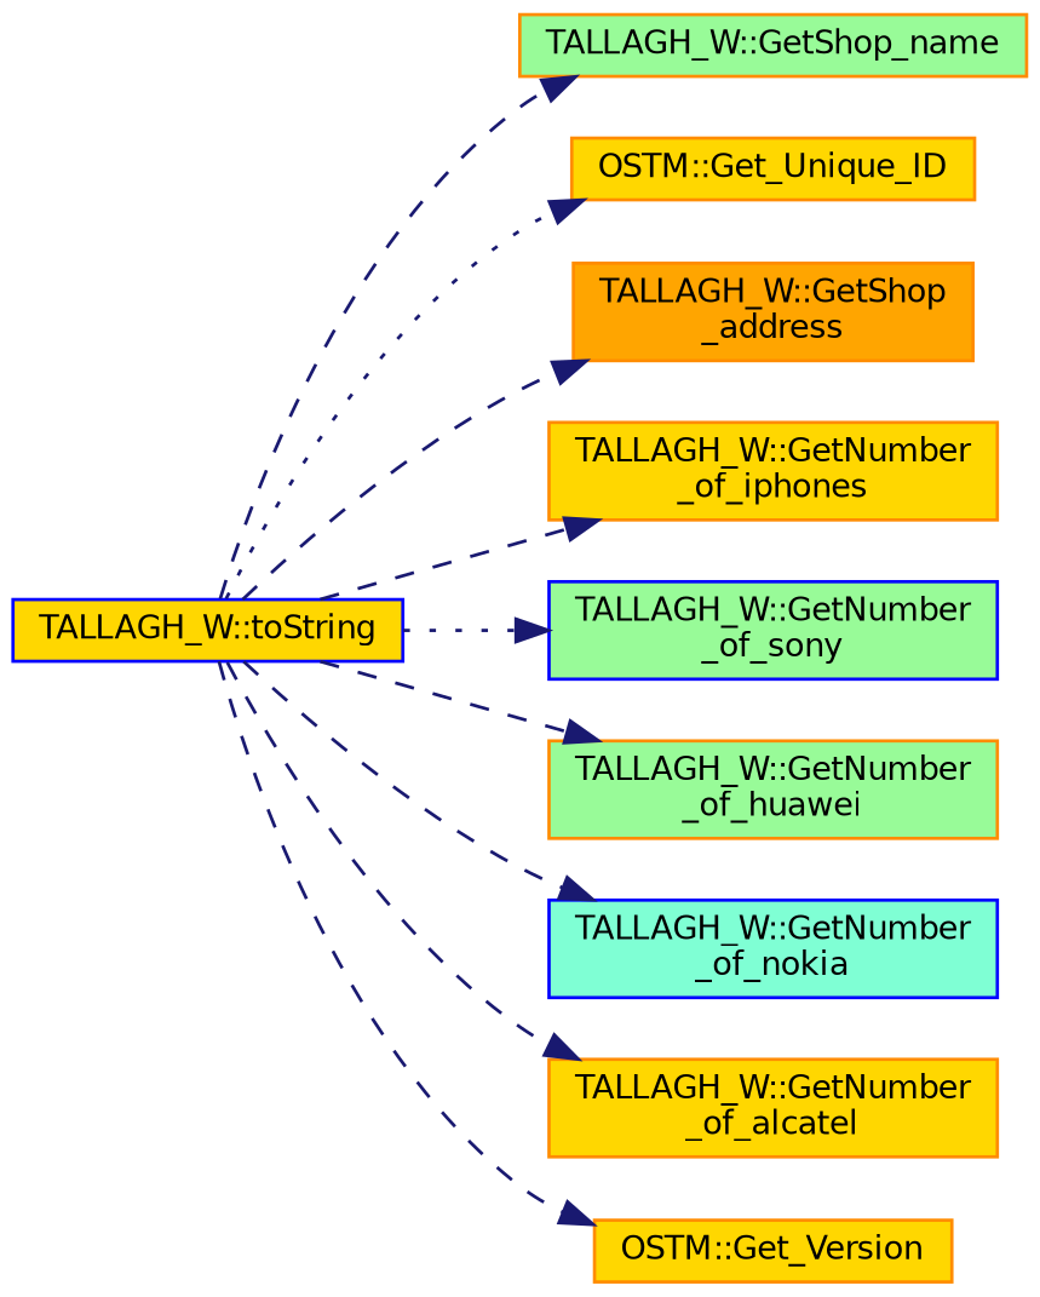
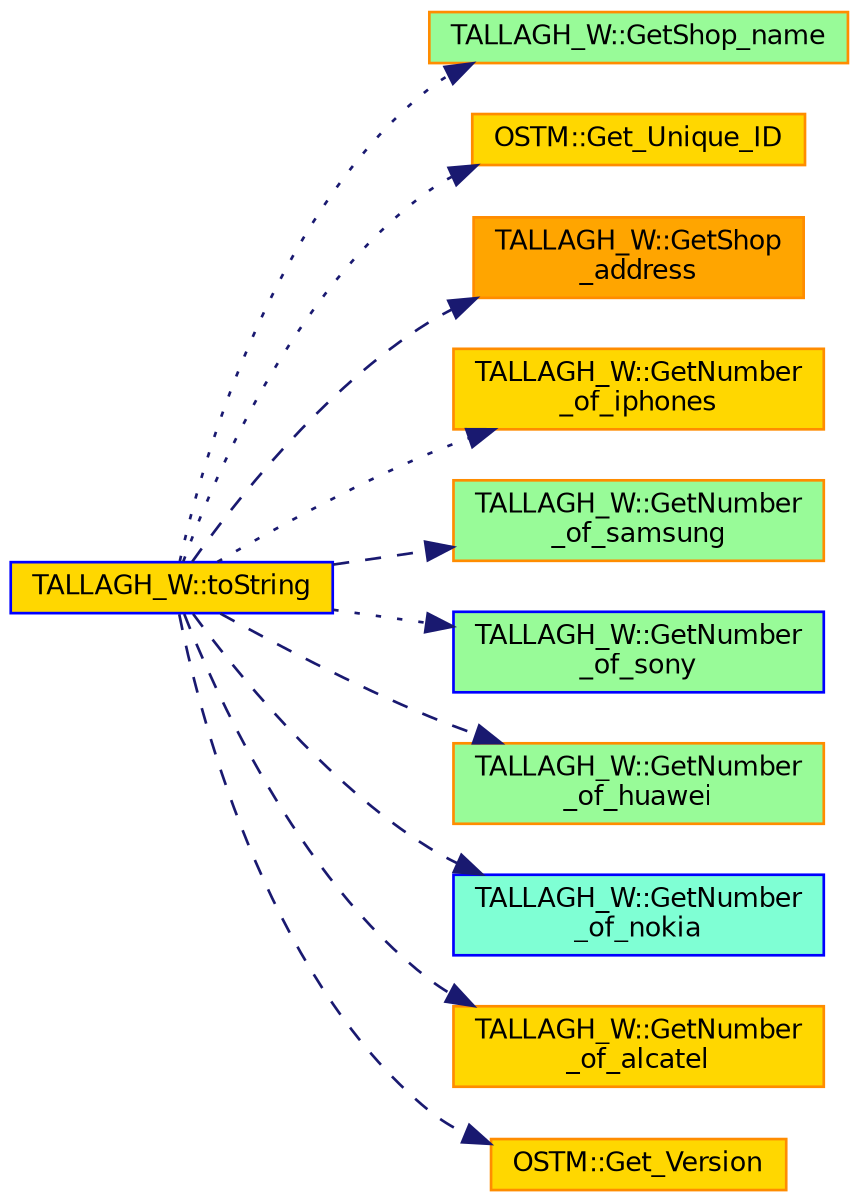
  digraph {
    rankdir=LR
    node [color=darkorange fillcolor=gold fontname=Helvetica fontsize=10 shape=record style=filled]
    edge [color=midnightblue fontname=Helvetica fontsize=10 labelfontname=Helvetica labelfontsize=10 style=dashed]
    n1 [color=blue fontcolor=black height=0.2 label="TALLAGH_W::toString" width=0.4]
    n2 [fillcolor=palegreen height=0.2 label="TALLAGH_W::GetShop_name" width=0.4]
    n3 [height=0.2 label="OSTM::Get_Unique_ID" width=0.4]
    n4 [fillcolor=orange height=0.2 label="TALLAGH_W::GetShop\l_address" width=0.4]
    n5 [height=0.2 label="TALLAGH_W::GetNumber\l_of_iphones" width=0.4]
+   n6 [fillcolor=palegreen height=0.2 label="TALLAGH_W::GetNumber\l_of_samsung" width=0.4]
    n7 [color=blue fillcolor=palegreen height=0.2 label="TALLAGH_W::GetNumber\l_of_sony" width=0.4]
    n8 [fillcolor=palegreen height=0.2 label="TALLAGH_W::GetNumber\l_of_huawei" width=0.4]
    n9 [color=blue fillcolor=aquamarine height=0.2 label="TALLAGH_W::GetNumber\l_of_nokia" width=0.4]
    n10 [height=0.2 label="TALLAGH_W::GetNumber\l_of_alcatel" width=0.4]
    n11 [height=0.2 label="OSTM::Get_Version" width=0.4]
-   n1 -> n2
+   n1 -> n2 [style=dotted]
    n1 -> n3 [style=dotted]
    n1 -> n4
-   n1 -> n5
+   n1 -> n5 [style=dotted]
+   n1 -> n6
    n1 -> n7 [style=dotted]
    n1 -> n8
    n1 -> n9
    n1 -> n10
    n1 -> n11
  }
